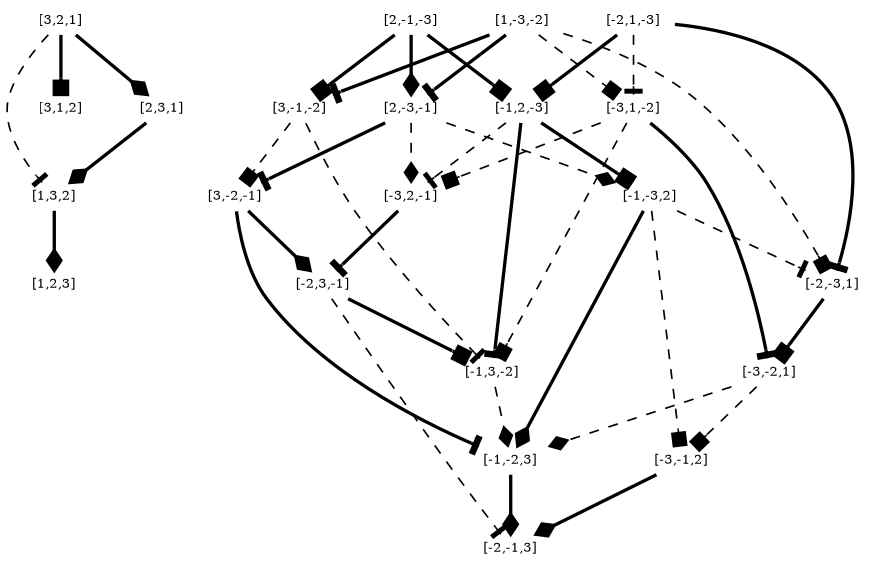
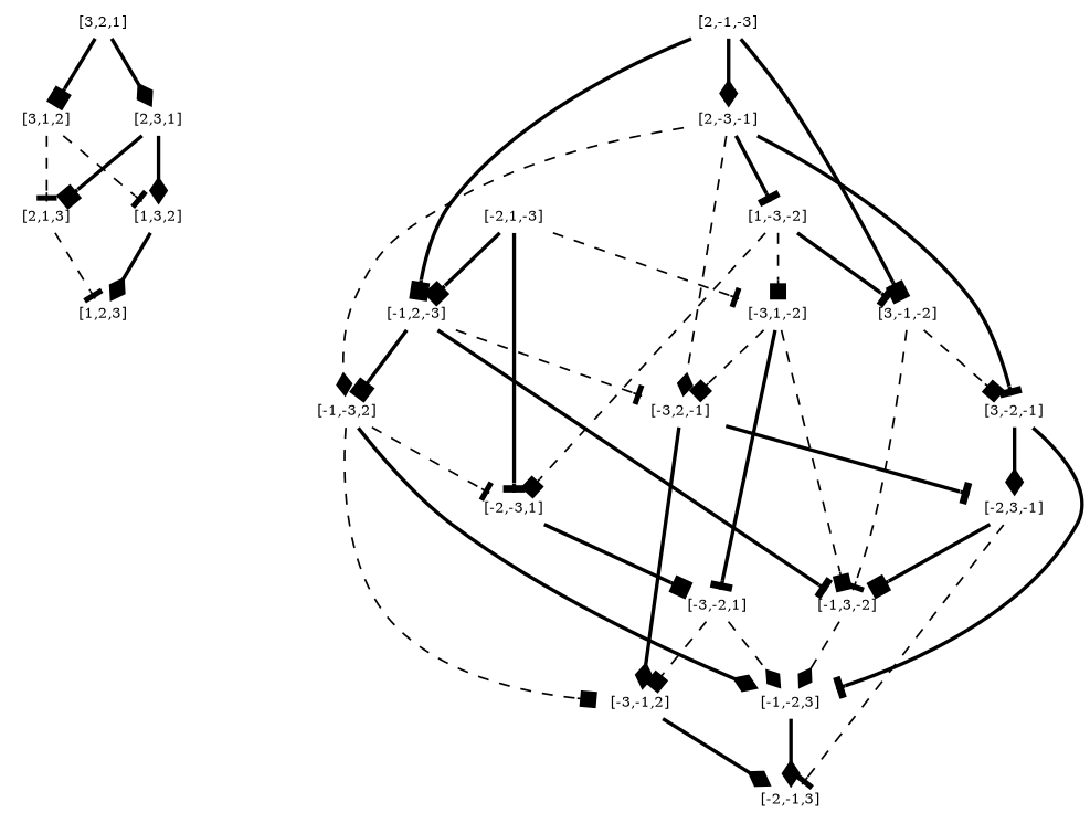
  digraph {
    fontname="DejaVu Serif"
    mincross=1.0
    node [color=blue fontname="DejaVu Serif" fontsize=8 shape=plaintext]
    edge [arrowhead=tee fontname="DejaVu Serif" labelfontsize=6 style=bold]
+   "[2,1,3]" [height=.1 width=.1]
    "[1,2,3]" [height=.1 width=.1]
    "[1,3,2]" [height=.1 width=.1]
    "[3,1,2]" [height=.1 width=.1]
    "[2,3,1]" [height=.1 width=.1]
    "[3,2,1]" [color=red height=.1 width=.1]
    "[-1,-2,3]" [height=.1 width=.1]
    "[-2,-1,3]" [height=.1 width=.1]
    "[-3,-1,2]" [color=red height=.1 width=.1]
    "[-2,3,-1]" [color=red height=.1 width=.1]
    "[-1,3,-2]" [height=.1 width=.1]
    "[3,-2,-1]" [height=.1 width=.1]
    "[-3,2,-1]" [color=red height=.1 width=.1]
    "[-1,-3,2]" [height=.1 width=.1]
    "[-2,-3,1]" [height=.1 width=.1]
    "[-3,-2,1]" [height=.1 width=.1]
    "[-3,1,-2]" [height=.1 width=.1]
    "[3,-1,-2]" [color=red height=.1 width=.1]
    "[-1,2,-3]" [color=red height=.1 width=.1]
    "[2,-3,-1]" [height=.1 width=.1]
    "[1,-3,-2]" [height=.1 width=.1]
    "[-2,1,-3]" [height=.1 width=.1]
    "[2,-1,-3]" [color=red height=.1 width=.1]
+   "[2,1,3]" -> "[1,2,3]" [style=dashed]
    "[1,3,2]" -> "[1,2,3]" [arrowhead=diamond]
-   "[3,2,1]" -> "[1,3,2]" [style=dashed]
+   "[3,1,2]" -> "[2,1,3]" [style=dashed]
+   "[3,1,2]" -> "[1,3,2]" [style=dashed]
+   "[2,3,1]" -> "[2,1,3]" [arrowhead=box]
    "[2,3,1]" -> "[1,3,2]" [arrowhead=diamond]
    "[3,2,1]" -> "[3,1,2]" [arrowhead=box]
    "[3,2,1]" -> "[2,3,1]" [arrowhead=diamond]
    "[-1,-2,3]" -> "[-2,-1,3]" [arrowhead=diamond]
    "[-3,-1,2]" -> "[-2,-1,3]" [arrowhead=diamond]
    "[-2,3,-1]" -> "[-2,-1,3]" [style=dashed]
    "[-2,3,-1]" -> "[-1,3,-2]" [arrowhead=box]
    "[-1,3,-2]" -> "[-1,-2,3]" [arrowhead=diamond style=dashed]
    "[3,-2,-1]" -> "[-1,-2,3]"
    "[3,-2,-1]" -> "[-2,3,-1]" [arrowhead=diamond]
+   "[-3,2,-1]" -> "[-3,-1,2]" [arrowhead=diamond]
    "[-3,2,-1]" -> "[-2,3,-1]"
    "[-1,-3,2]" -> "[-1,-2,3]" [arrowhead=diamond]
    "[-1,-3,2]" -> "[-3,-1,2]" [arrowhead=box style=dashed]
    "[-1,-3,2]" -> "[-2,-3,1]" [style=dashed]
    "[-2,-3,1]" -> "[-3,-2,1]" [arrowhead=box]
    "[-3,-2,1]" -> "[-1,-2,3]" [arrowhead=diamond style=dashed]
    "[-3,-2,1]" -> "[-3,-1,2]" [arrowhead=box style=dashed]
    "[-3,1,-2]" -> "[-1,3,-2]" [arrowhead=box style=dashed]
    "[-3,1,-2]" -> "[-3,2,-1]" [arrowhead=box style=dashed]
    "[-3,1,-2]" -> "[-3,-2,1]"
    "[3,-1,-2]" -> "[-1,3,-2]" [style=dashed]
    "[3,-1,-2]" -> "[3,-2,-1]" [arrowhead=box style=dashed]
    "[-1,2,-3]" -> "[-1,3,-2]"
    "[-1,2,-3]" -> "[-3,2,-1]" [style=dashed]
    "[-1,2,-3]" -> "[-1,-3,2]" [arrowhead=box]
    "[2,-3,-1]" -> "[3,-2,-1]"
    "[2,-3,-1]" -> "[-3,2,-1]" [arrowhead=diamond style=dashed]
    "[2,-3,-1]" -> "[-1,-3,2]" [arrowhead=diamond style=dashed]
    "[1,-3,-2]" -> "[-2,-3,1]" [arrowhead=box style=dashed]
    "[1,-3,-2]" -> "[-3,1,-2]" [arrowhead=box style=dashed]
    "[1,-3,-2]" -> "[3,-1,-2]"
-   "[1,-3,-2]" -> "[2,-3,-1]"
+   "[2,-3,-1]" -> "[1,-3,-2]"
    "[-2,1,-3]" -> "[-2,-3,1]"
    "[-2,1,-3]" -> "[-3,1,-2]" [style=dashed]
    "[-2,1,-3]" -> "[-1,2,-3]" [arrowhead=box]
    "[2,-1,-3]" -> "[3,-1,-2]" [arrowhead=box]
    "[2,-1,-3]" -> "[-1,2,-3]" [arrowhead=box]
    "[2,-1,-3]" -> "[2,-3,-1]" [arrowhead=diamond]
  }
